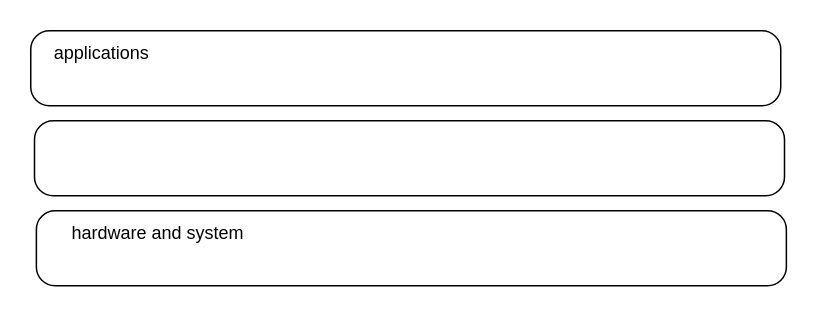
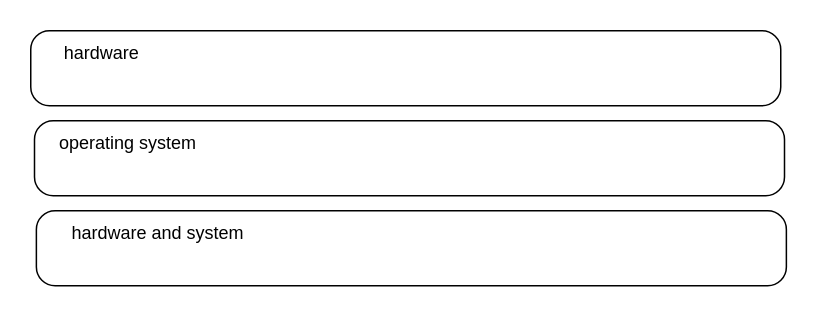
  <mxCell id="0" />
  <mxCell id="1" parent="0" />
  <mxCell id="2" value="" style="rounded=1;whiteSpace=wrap;html=1;arcSize=25;imageHeight=24;" parent="1" vertex="1"><mxGeometry x="22.5" y="80" width="500" height="50" as="geometry" /></mxCell>
  <mxCell id="3" value="" style="rounded=1;whiteSpace=wrap;html=1;arcSize=25;imageHeight=24;" parent="1" vertex="1"><mxGeometry x="20" y="20" width="500" height="50" as="geometry" /></mxCell>
- <mxCell id="5" value="applications" style="text;html=1;strokeColor=none;fillColor=none;align=center;verticalAlign=middle;whiteSpace=wrap;rounded=0;" parent="1" vertex="1"><mxGeometry x="30" y="20" width="75" height="30" as="geometry" /></mxCell>
+ <mxCell id="4" value="operating system" style="text;html=1;strokeColor=none;fillColor=none;align=center;verticalAlign=middle;whiteSpace=wrap;rounded=0;" parent="1" vertex="1"><mxGeometry x="30" y="80" width="110" height="30" as="geometry" /></mxCell>
+ <mxCell id="5" value="hardware" style="text;html=1;strokeColor=none;fillColor=none;align=center;verticalAlign=middle;whiteSpace=wrap;rounded=0;" parent="1" vertex="1"><mxGeometry x="30" y="20" width="75" height="30" as="geometry" /></mxCell>
  <mxCell id="6" value="" style="rounded=1;whiteSpace=wrap;html=1;arcSize=25;imageHeight=24;" vertex="1" parent="1"><mxGeometry x="23.75" y="140" width="500" height="50" as="geometry" /></mxCell>
  <mxCell id="7" value="hardware and system" style="text;html=1;strokeColor=none;fillColor=none;align=center;verticalAlign=middle;whiteSpace=wrap;rounded=0;" vertex="1" parent="1"><mxGeometry x="30" y="140" width="150" height="30" as="geometry" /></mxCell>
